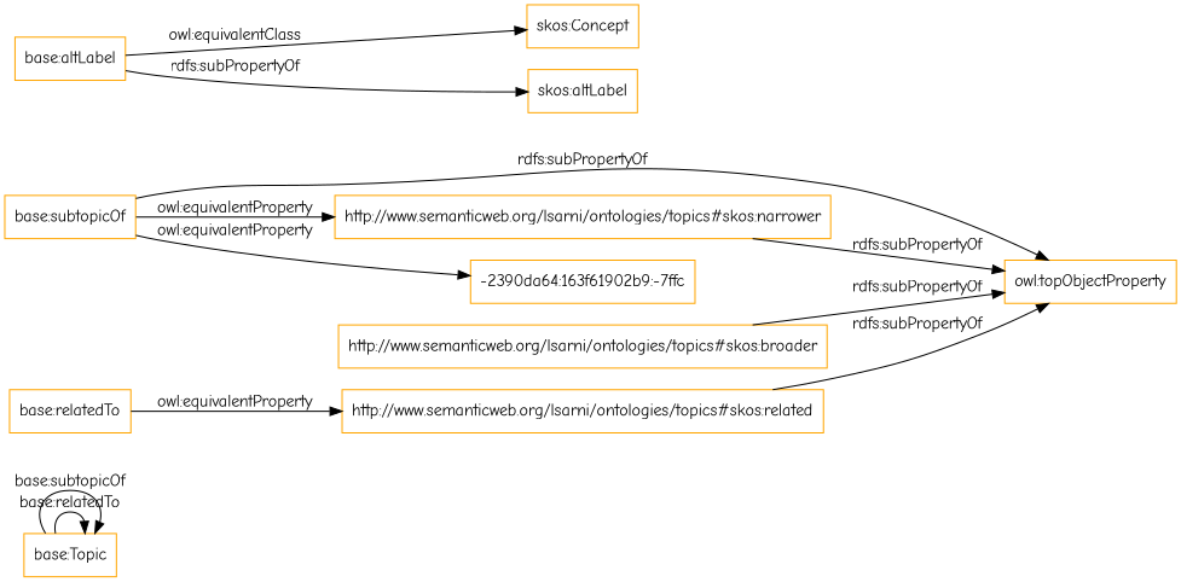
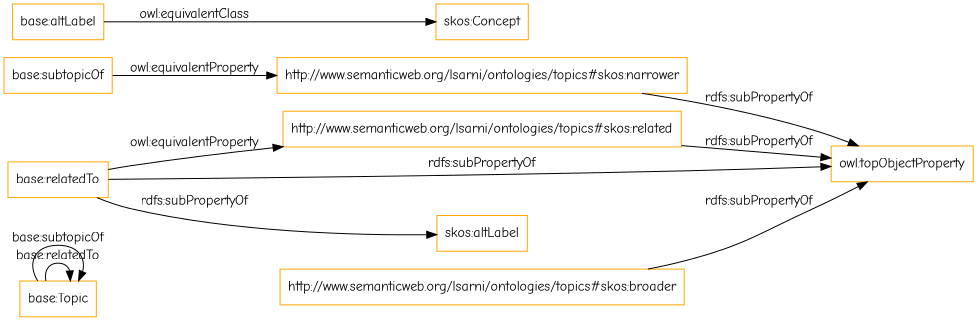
  digraph {
    fontname="Comic Neue"
    rankdir=LR
    node [color=orange fontname="Comic Neue" shape=rectangle]
    edge [fontname="Comic Neue"]
    "base:Topic"
    "http://www.semanticweb.org/lsarni/ontologies/topics#skos:related"
    "owl:topObjectProperty"
    "http://www.semanticweb.org/lsarni/ontologies/topics#skos:narrower"
    "base:subtopicOf"
-   "-2390da64:163f61902b9:-7ffc"
    "base:relatedTo"
    "http://www.semanticweb.org/lsarni/ontologies/topics#skos:broader"
    "base:altLabel"
    "skos:Concept"
    "skos:altLabel"
    "base:Topic" -> "base:Topic" [label="base:relatedTo"]
    "base:Topic" -> "base:Topic" [label="base:subtopicOf"]
    "http://www.semanticweb.org/lsarni/ontologies/topics#skos:related" -> "owl:topObjectProperty" [label="rdfs:subPropertyOf"]
    "http://www.semanticweb.org/lsarni/ontologies/topics#skos:narrower" -> "owl:topObjectProperty" [label="rdfs:subPropertyOf"]
    "base:subtopicOf" -> "http://www.semanticweb.org/lsarni/ontologies/topics#skos:narrower" [label="owl:equivalentProperty"]
-   "base:subtopicOf" -> "-2390da64:163f61902b9:-7ffc" [label="owl:equivalentProperty"]
    "base:relatedTo" -> "http://www.semanticweb.org/lsarni/ontologies/topics#skos:related" [label="owl:equivalentProperty"]
-   "base:subtopicOf" -> "owl:topObjectProperty" [label="rdfs:subPropertyOf"]
+   "base:relatedTo" -> "owl:topObjectProperty" [label="rdfs:subPropertyOf"]
    "http://www.semanticweb.org/lsarni/ontologies/topics#skos:broader" -> "owl:topObjectProperty" [label="rdfs:subPropertyOf"]
    "base:altLabel" -> "skos:Concept" [label="owl:equivalentClass"]
-   "base:altLabel" -> "skos:altLabel" [label="rdfs:subPropertyOf"]
+   "base:relatedTo" -> "skos:altLabel" [label="rdfs:subPropertyOf"]
  }
